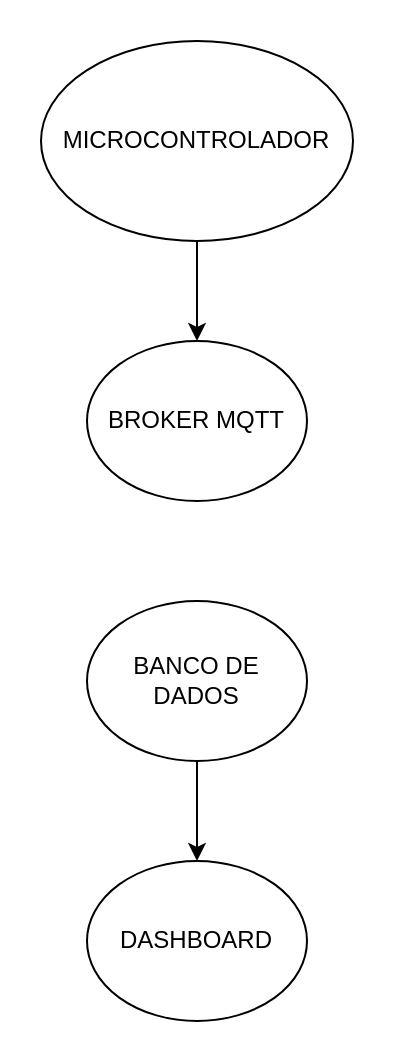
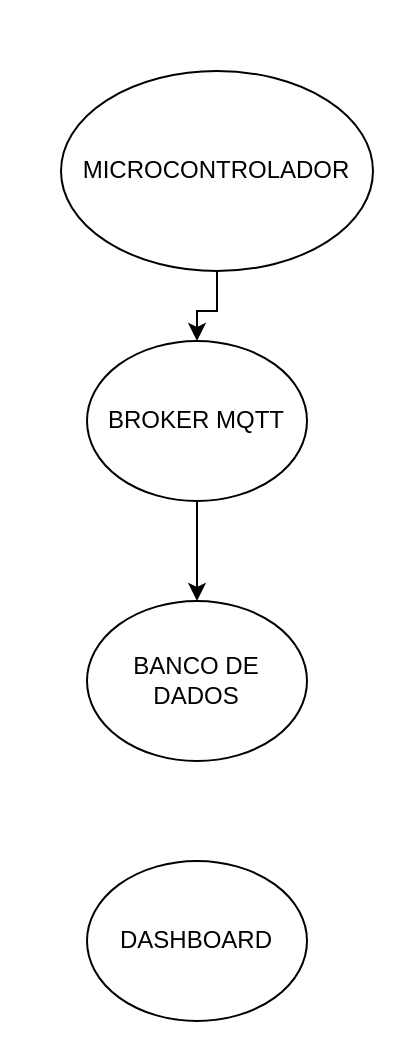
  <mxCell id="0" />
  <mxCell id="1" parent="0" />
  <mxCell id="2" value="" style="edgeStyle=orthogonalEdgeStyle;rounded=0;orthogonalLoop=1;jettySize=auto;html=1;" parent="1" source="3" target="5" edge="1"><mxGeometry relative="1" as="geometry" /></mxCell>
- <mxCell id="3" value="MICROCONTROLADOR" style="ellipse;whiteSpace=wrap;html=1;" parent="1" vertex="1"><mxGeometry x="20" y="20" width="156" height="100" as="geometry" /></mxCell>
+ <mxCell id="3" value="MICROCONTROLADOR" style="ellipse;whiteSpace=wrap;html=1;" parent="1" vertex="1"><mxGeometry x="30" y="35" width="156" height="100" as="geometry" /></mxCell>
+ <mxCell id="4" style="edgeStyle=none;html=1;entryX=0.5;entryY=0;entryDx=0;entryDy=0;" edge="1" parent="1" source="5" target="7"><mxGeometry relative="1" as="geometry" /></mxCell>
  <mxCell id="5" value="BROKER MQTT" style="ellipse;whiteSpace=wrap;html=1;" parent="1" vertex="1"><mxGeometry x="43" y="170" width="110" height="80" as="geometry" /></mxCell>
- <mxCell id="6" value="" style="edgeStyle=orthogonalEdgeStyle;rounded=0;orthogonalLoop=1;jettySize=auto;html=1;" parent="1" source="7" target="8" edge="1"><mxGeometry relative="1" as="geometry" /></mxCell>
  <mxCell id="7" value="BANCO DE DADOS" style="ellipse;whiteSpace=wrap;html=1;" parent="1" vertex="1"><mxGeometry x="43" y="300" width="110" height="80" as="geometry" /></mxCell>
  <mxCell id="8" value="DASHBOARD" style="ellipse;whiteSpace=wrap;html=1;" parent="1" vertex="1"><mxGeometry x="43" y="430" width="110" height="80" as="geometry" /></mxCell>
